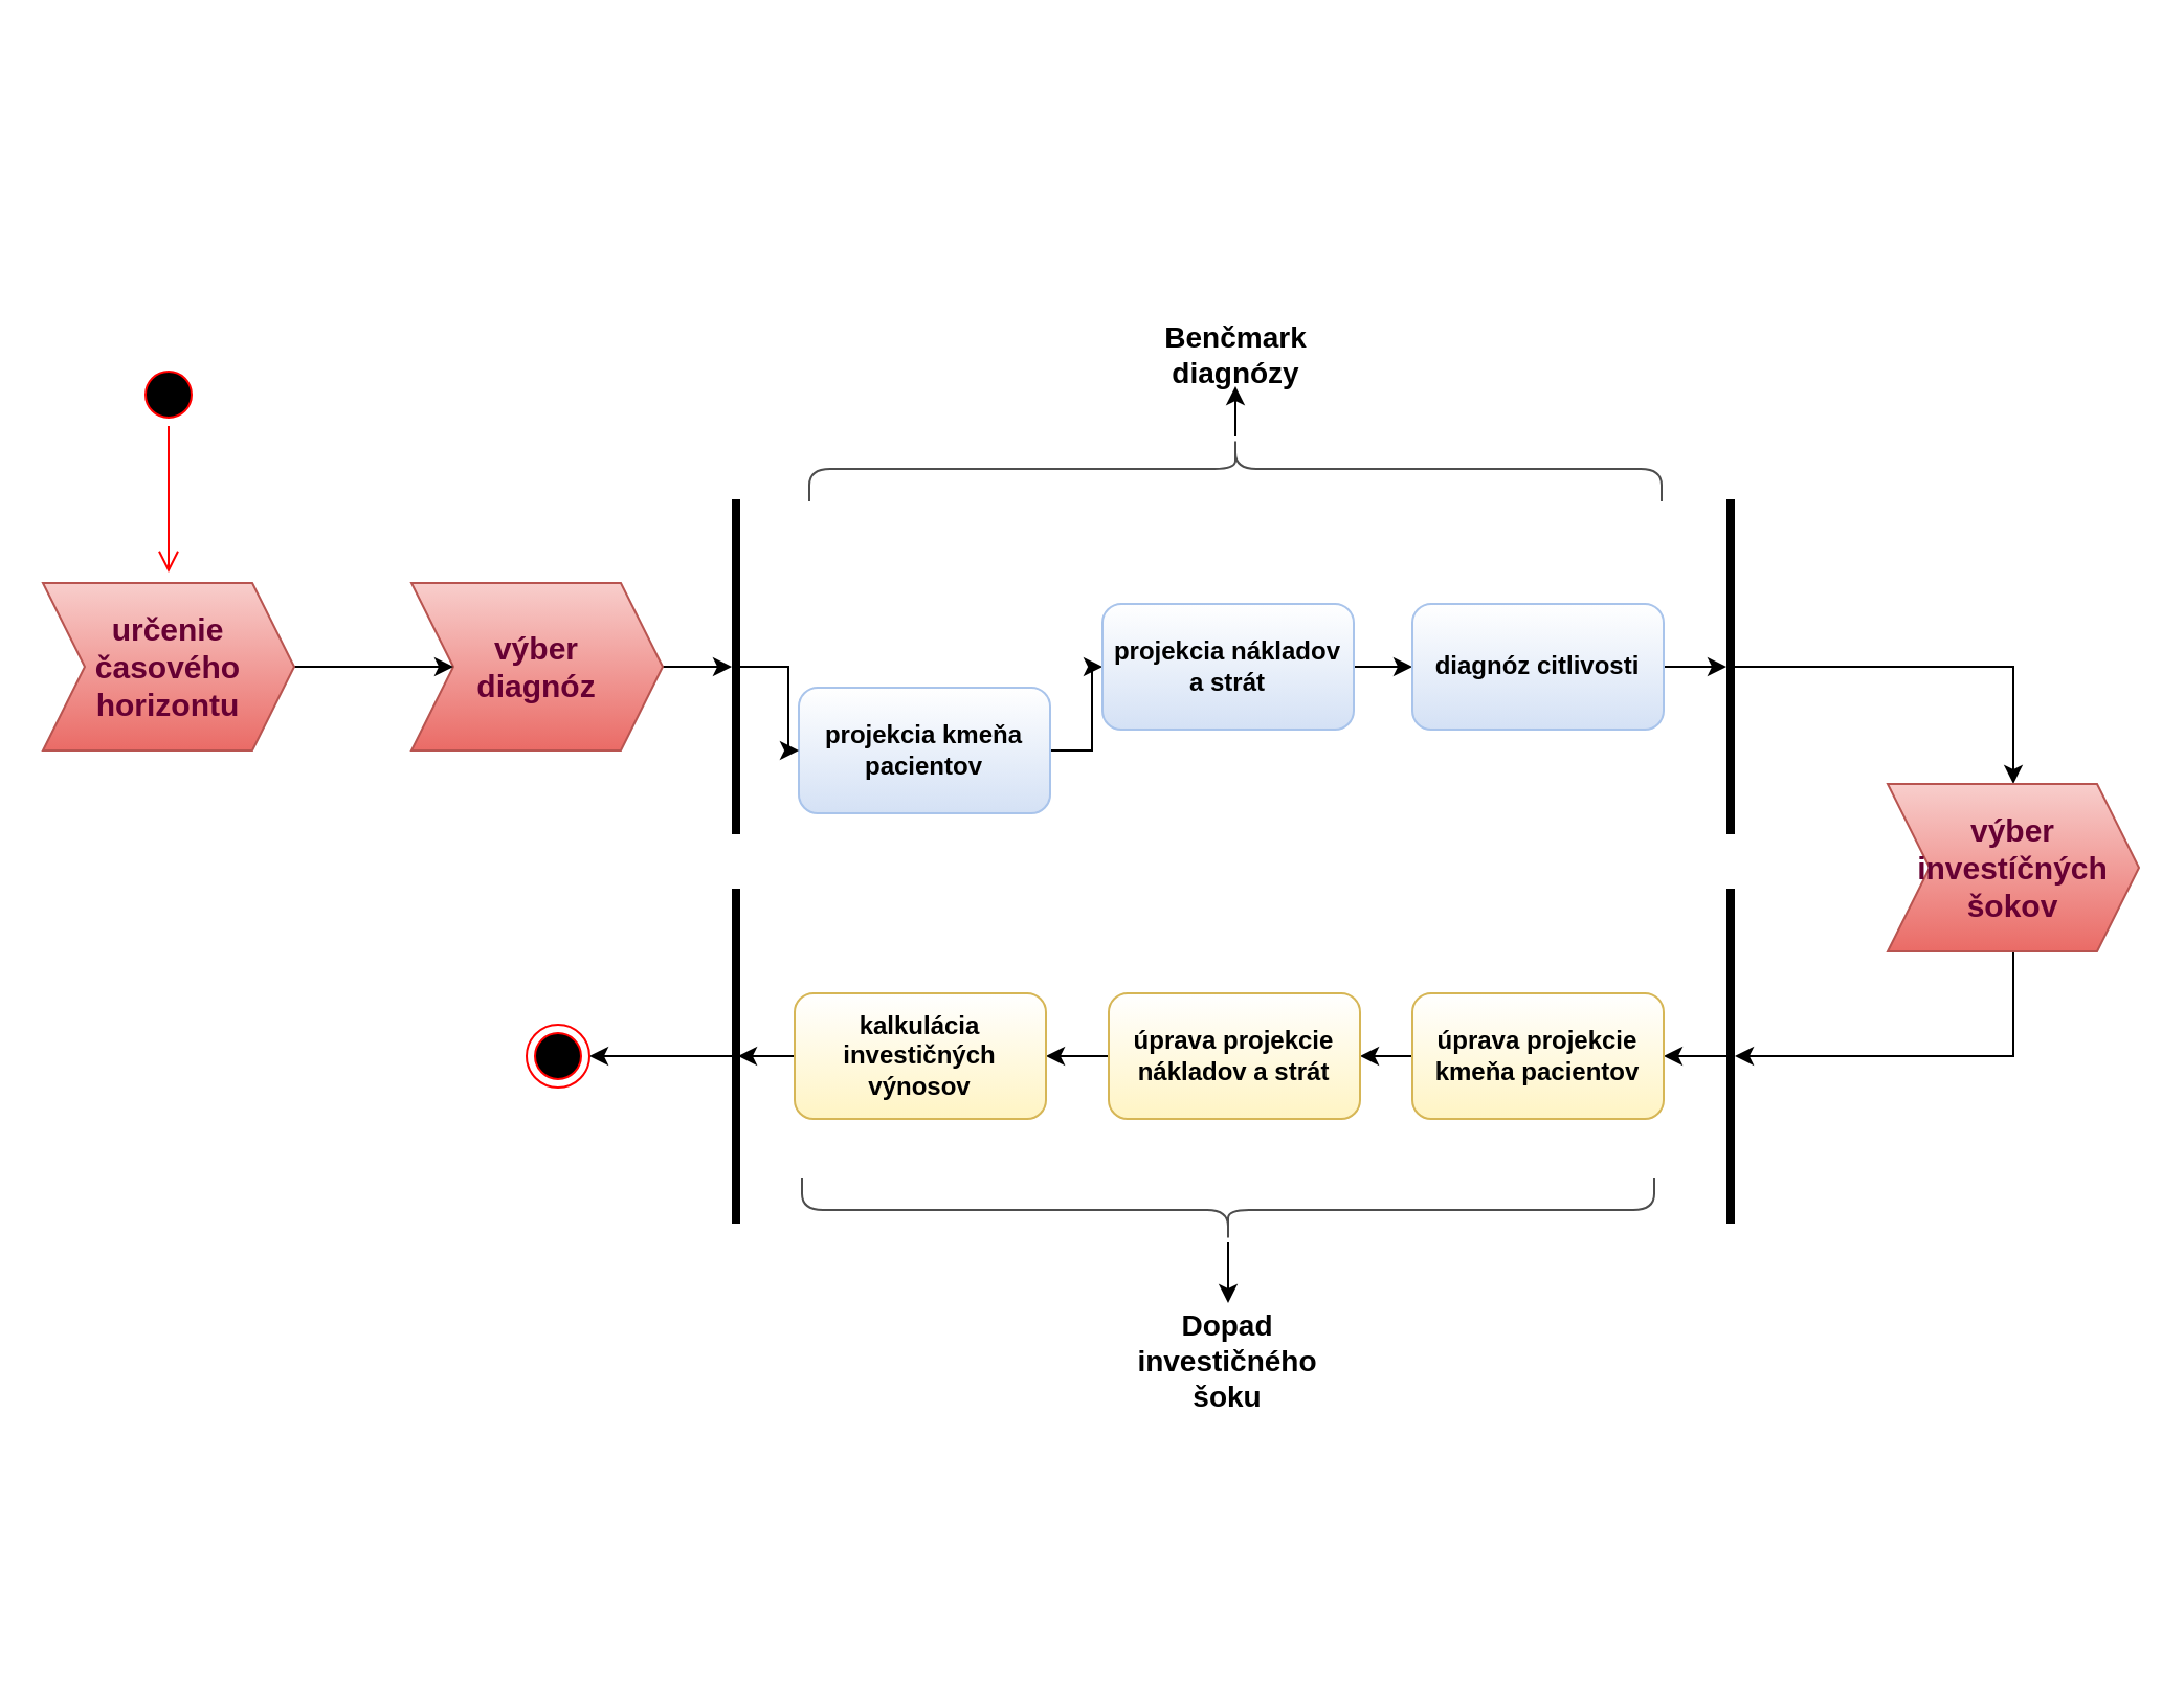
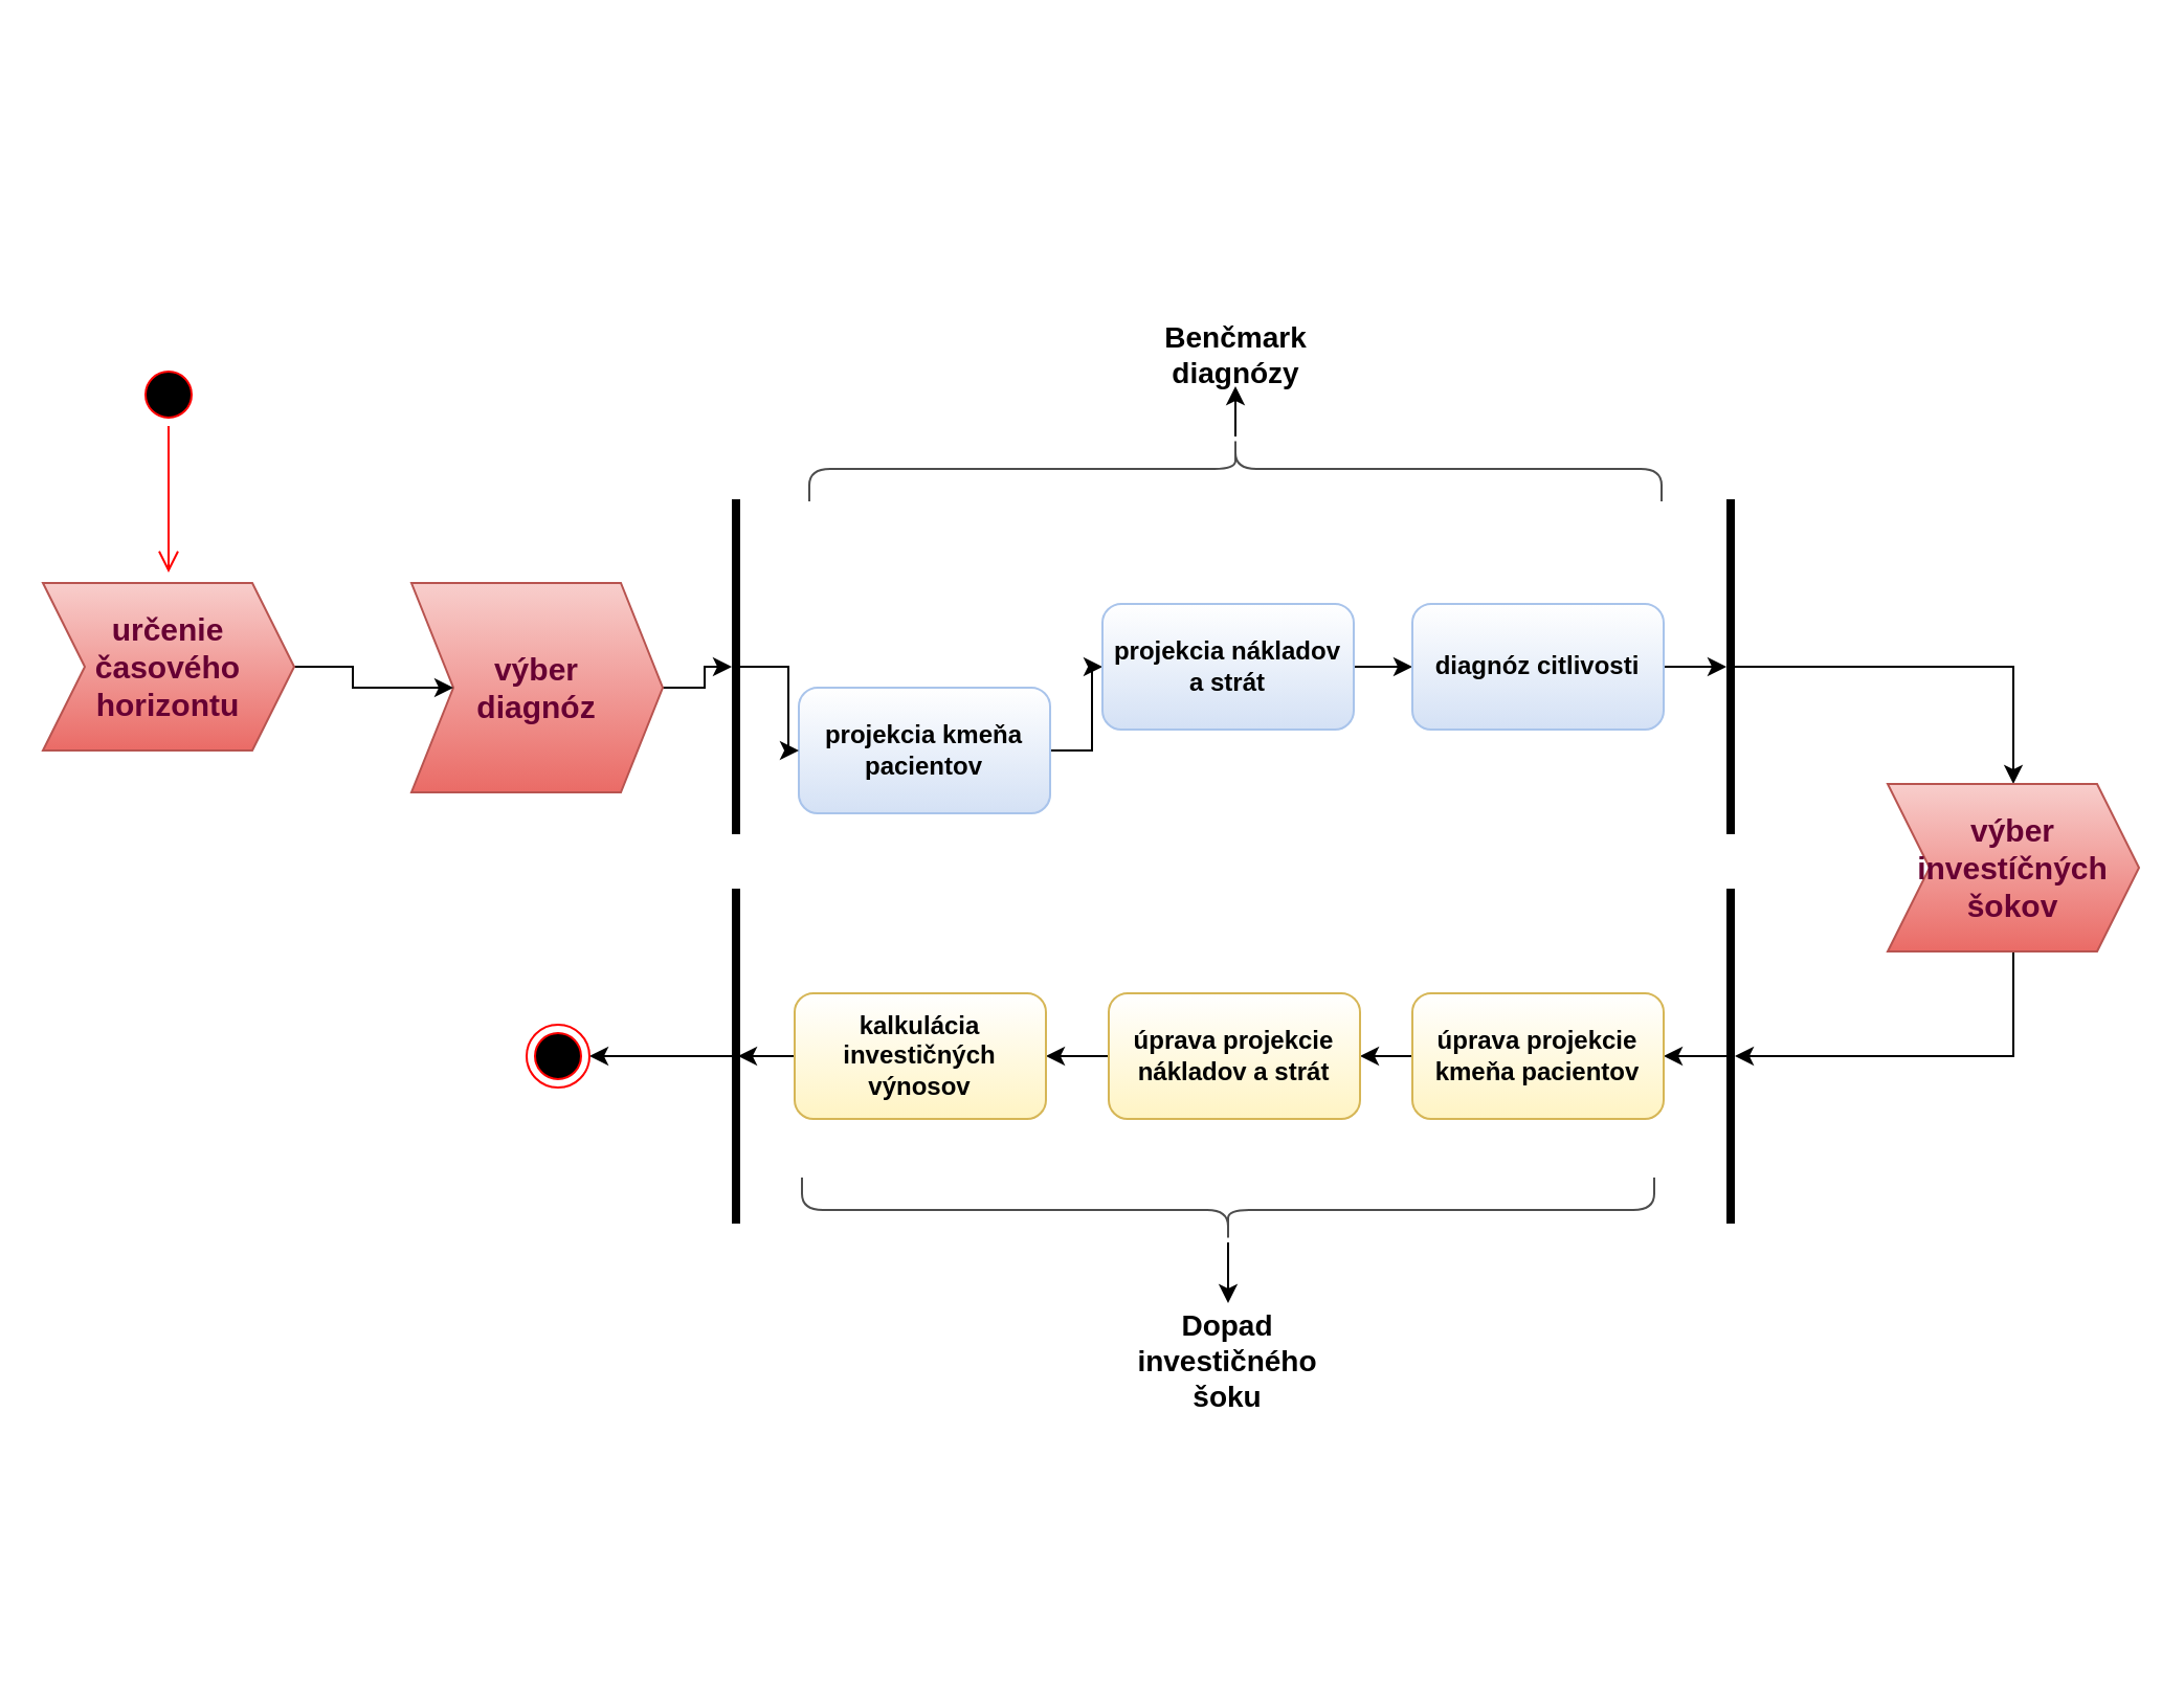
  <mxCell id="0" />
  <mxCell id="1" parent="0" />
  <mxCell id="2" style="edgeStyle=orthogonalEdgeStyle;rounded=0;orthogonalLoop=1;jettySize=auto;html=1;entryX=0;entryY=0.5;entryDx=0;entryDy=0;" parent="1" source="3" target="9" edge="1"><mxGeometry relative="1" as="geometry" /></mxCell>
  <mxCell id="3" value="projekcia kmeňa pacientov" style="rounded=1;whiteSpace=wrap;html=1;fillColor=#FFFFFF;gradientColor=#D4E1F5;strokeColor=#A9C4EB;fontStyle=1" parent="1" vertex="1"><mxGeometry x="381" y="328" width="120" height="60" as="geometry" /></mxCell>
  <mxCell id="4" style="edgeStyle=orthogonalEdgeStyle;rounded=0;orthogonalLoop=1;jettySize=auto;html=1;" parent="1" source="5" target="7" edge="1"><mxGeometry relative="1" as="geometry" /></mxCell>
- <mxCell id="5" value="výber &lt;br&gt;diagnóz" style="shape=step;perimeter=stepPerimeter;whiteSpace=wrap;html=1;fixedSize=1;fillColor=#f8cecc;gradientColor=#ea6b66;strokeColor=#b85450;fontStyle=1;fontSize=15;fontColor=#660033;" parent="1" vertex="1"><mxGeometry x="196" y="278" width="120" height="80" as="geometry" /></mxCell>
+ <mxCell id="5" value="výber &lt;br&gt;diagnóz" style="shape=step;perimeter=stepPerimeter;whiteSpace=wrap;html=1;fixedSize=1;fillColor=#f8cecc;gradientColor=#ea6b66;strokeColor=#b85450;fontStyle=1;fontSize=15;fontColor=#660033;" parent="1" vertex="1"><mxGeometry x="196" y="278" width="120" height="100" as="geometry" /></mxCell>
  <mxCell id="6" style="edgeStyle=orthogonalEdgeStyle;rounded=0;orthogonalLoop=1;jettySize=auto;html=1;" parent="1" source="7" target="3" edge="1"><mxGeometry relative="1" as="geometry" /></mxCell>
  <mxCell id="7" value="" style="line;strokeWidth=4;direction=south;html=1;perimeter=backbonePerimeter;points=[];outlineConnect=0;" parent="1" vertex="1"><mxGeometry x="346" y="238" width="10" height="160" as="geometry" /></mxCell>
  <mxCell id="8" style="edgeStyle=orthogonalEdgeStyle;rounded=0;orthogonalLoop=1;jettySize=auto;html=1;entryX=0;entryY=0.5;entryDx=0;entryDy=0;" parent="1" source="9" target="11" edge="1"><mxGeometry relative="1" as="geometry" /></mxCell>
  <mxCell id="9" value="projekcia nákladov a strát" style="rounded=1;whiteSpace=wrap;html=1;fillColor=#FFFFFF;gradientColor=#D4E1F5;strokeColor=#A9C4EB;fontStyle=1" parent="1" vertex="1"><mxGeometry x="526" y="288" width="120" height="60" as="geometry" /></mxCell>
  <mxCell id="10" style="edgeStyle=orthogonalEdgeStyle;rounded=0;orthogonalLoop=1;jettySize=auto;html=1;" parent="1" source="11" target="13" edge="1"><mxGeometry relative="1" as="geometry" /></mxCell>
  <mxCell id="11" value="diagnóz citlivosti" style="rounded=1;whiteSpace=wrap;html=1;fillColor=#FFFFFF;gradientColor=#D4E1F5;strokeColor=#A9C4EB;fontStyle=1" parent="1" vertex="1"><mxGeometry x="674" y="288" width="120" height="60" as="geometry" /></mxCell>
  <mxCell id="12" style="edgeStyle=orthogonalEdgeStyle;rounded=0;orthogonalLoop=1;jettySize=auto;html=1;entryX=0.5;entryY=0;entryDx=0;entryDy=0;" parent="1" source="13" target="15" edge="1"><mxGeometry relative="1" as="geometry" /></mxCell>
  <mxCell id="13" value="" style="line;strokeWidth=4;direction=south;html=1;perimeter=backbonePerimeter;points=[];outlineConnect=0;" parent="1" vertex="1"><mxGeometry x="821" y="238" width="10" height="160" as="geometry" /></mxCell>
  <mxCell id="14" style="edgeStyle=orthogonalEdgeStyle;rounded=0;orthogonalLoop=1;jettySize=auto;html=1;exitX=0.5;exitY=1;exitDx=0;exitDy=0;" parent="1" source="15" target="17" edge="1"><mxGeometry relative="1" as="geometry" /></mxCell>
  <mxCell id="15" value="výber investíčných šokov" style="shape=step;perimeter=stepPerimeter;whiteSpace=wrap;html=1;fixedSize=1;fillColor=#f8cecc;gradientColor=#ea6b66;strokeColor=#b85450;fontStyle=1;fontSize=15;fontColor=#660033;" parent="1" vertex="1"><mxGeometry x="901" y="374" width="120" height="80" as="geometry" /></mxCell>
  <mxCell id="16" value="" style="edgeStyle=orthogonalEdgeStyle;rounded=0;orthogonalLoop=1;jettySize=auto;html=1;" parent="1" source="17" target="19" edge="1"><mxGeometry relative="1" as="geometry" /></mxCell>
  <mxCell id="17" value="" style="line;strokeWidth=4;direction=south;html=1;perimeter=backbonePerimeter;points=[];outlineConnect=0;rotation=-180;" parent="1" vertex="1"><mxGeometry x="818.5" y="424" width="15" height="160" as="geometry" /></mxCell>
  <mxCell id="18" style="edgeStyle=orthogonalEdgeStyle;rounded=0;orthogonalLoop=1;jettySize=auto;html=1;entryX=1;entryY=0.5;entryDx=0;entryDy=0;" parent="1" source="19" target="21" edge="1"><mxGeometry relative="1" as="geometry" /></mxCell>
  <mxCell id="19" value="úprava projekcie kmeňa pacientov" style="rounded=1;whiteSpace=wrap;html=1;fillColor=#FFFFFF;gradientColor=#FFF4C3;strokeColor=#d6b656;fontStyle=1" parent="1" vertex="1"><mxGeometry x="674" y="474" width="120" height="60" as="geometry" /></mxCell>
  <mxCell id="20" style="edgeStyle=orthogonalEdgeStyle;rounded=0;orthogonalLoop=1;jettySize=auto;html=1;entryX=1;entryY=0.5;entryDx=0;entryDy=0;" parent="1" source="21" target="23" edge="1"><mxGeometry relative="1" as="geometry" /></mxCell>
  <mxCell id="21" value="úprava projekcie nákladov a strát" style="rounded=1;whiteSpace=wrap;html=1;fillColor=#FFFFFF;gradientColor=#FFF4C3;strokeColor=#d6b656;fontStyle=1" parent="1" vertex="1"><mxGeometry x="529" y="474" width="120" height="60" as="geometry" /></mxCell>
  <mxCell id="22" style="edgeStyle=orthogonalEdgeStyle;rounded=0;orthogonalLoop=1;jettySize=auto;html=1;" parent="1" source="23" target="25" edge="1"><mxGeometry relative="1" as="geometry" /></mxCell>
  <mxCell id="23" value="kalkulácia investičných výnosov" style="rounded=1;whiteSpace=wrap;html=1;fillColor=#FFFFFF;gradientColor=#FFF4C3;strokeColor=#d6b656;fontStyle=1" parent="1" vertex="1"><mxGeometry x="379" y="474" width="120" height="60" as="geometry" /></mxCell>
  <mxCell id="24" style="edgeStyle=orthogonalEdgeStyle;rounded=0;orthogonalLoop=1;jettySize=auto;html=1;entryX=1;entryY=0.5;entryDx=0;entryDy=0;" parent="1" source="25" target="26" edge="1"><mxGeometry relative="1" as="geometry" /></mxCell>
  <mxCell id="25" value="" style="line;strokeWidth=4;direction=south;html=1;perimeter=backbonePerimeter;points=[];outlineConnect=0;" parent="1" vertex="1"><mxGeometry x="346" y="424" width="10" height="160" as="geometry" /></mxCell>
  <mxCell id="26" value="" style="ellipse;html=1;shape=endState;fillColor=#000000;strokeColor=#ff0000;" parent="1" vertex="1"><mxGeometry x="251" y="489" width="30" height="30" as="geometry" /></mxCell>
  <mxCell id="27" value="Benčmark diagnózy" style="text;html=1;strokeColor=none;fillColor=none;align=center;verticalAlign=middle;whiteSpace=wrap;rounded=0;fontSize=14;fontStyle=1" parent="1" vertex="1"><mxGeometry x="559.5" y="154" width="60" height="30" as="geometry" /></mxCell>
  <mxCell id="28" style="edgeStyle=orthogonalEdgeStyle;rounded=0;orthogonalLoop=1;jettySize=auto;html=1;entryX=0.5;entryY=1;entryDx=0;entryDy=0;" parent="1" source="29" target="27" edge="1"><mxGeometry relative="1" as="geometry" /></mxCell>
  <mxCell id="29" value="" style="shape=curlyBracket;whiteSpace=wrap;html=1;rounded=1;strokeColor=#4D4D4D;fillColor=#FFFFFF;gradientColor=#FFF4C3;rotation=90;" parent="1" vertex="1"><mxGeometry x="574" y="20" width="31" height="407" as="geometry" /></mxCell>
  <mxCell id="30" style="edgeStyle=orthogonalEdgeStyle;rounded=0;orthogonalLoop=1;jettySize=auto;html=1;fontSize=14;" parent="1" source="31" edge="1"><mxGeometry relative="1" as="geometry"><mxPoint x="586" y="622" as="targetPoint" /></mxGeometry></mxCell>
  <mxCell id="31" value="" style="shape=curlyBracket;whiteSpace=wrap;html=1;rounded=1;strokeColor=#4D4D4D;fillColor=#FFFFFF;gradientColor=#FFF4C3;rotation=-90;" parent="1" vertex="1"><mxGeometry x="570.5" y="374" width="31" height="407" as="geometry" /></mxCell>
  <mxCell id="32" value="Dopad investičného šoku" style="text;html=1;strokeColor=none;fillColor=none;align=center;verticalAlign=middle;whiteSpace=wrap;rounded=0;fontSize=14;fontStyle=1" parent="1" vertex="1"><mxGeometry x="526" y="630" width="120" height="40" as="geometry" /></mxCell>
  <mxCell id="33" style="edgeStyle=orthogonalEdgeStyle;rounded=0;orthogonalLoop=1;jettySize=auto;html=1;fontSize=14;" edge="1" parent="1" source="34" target="5"><mxGeometry relative="1" as="geometry" /></mxCell>
  <mxCell id="34" value="určenie časového horizontu" style="shape=step;perimeter=stepPerimeter;whiteSpace=wrap;html=1;fixedSize=1;fillColor=#f8cecc;gradientColor=#ea6b66;strokeColor=#b85450;fontStyle=1;fontSize=15;fontColor=#660033;" vertex="1" parent="1"><mxGeometry x="20" y="278" width="120" height="80" as="geometry" /></mxCell>
  <mxCell id="35" value="" style="ellipse;html=1;shape=startState;fillColor=#000000;strokeColor=#ff0000;fontSize=14;" vertex="1" parent="1"><mxGeometry x="65" y="173" width="30" height="30" as="geometry" /></mxCell>
  <mxCell id="36" value="" style="edgeStyle=orthogonalEdgeStyle;html=1;verticalAlign=bottom;endArrow=open;endSize=8;strokeColor=#ff0000;rounded=0;fontSize=14;" edge="1" source="35" parent="1"><mxGeometry relative="1" as="geometry"><mxPoint x="80" y="273" as="targetPoint" /></mxGeometry></mxCell>
